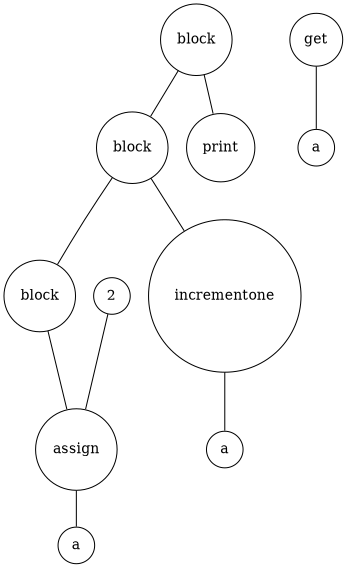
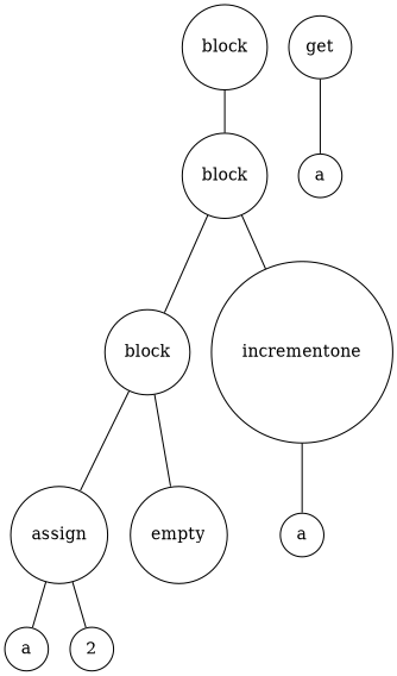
  digraph {
    node [shape=circle]
    edge [arrowsize=0]
    n1 [label=block]
    n2 [label=block]
-   n3 [label=print]
    n4 [label=block]
    n5 [label=incrementone]
    n6 [label=assign]
+   n7 [label=empty]
    n8 [label=a]
    n9 [label=a]
    n10 [label=2]
    n11 [label=get]
    n12 [label=a]
    n1 -> n2
-   n1 -> n3
    n2 -> n4
    n2 -> n5
    n4 -> n6
+   n4 -> n7
    n5 -> n8
    n6 -> n9
-   n10 -> n6
+   n6 -> n10
    n11 -> n12
  }
